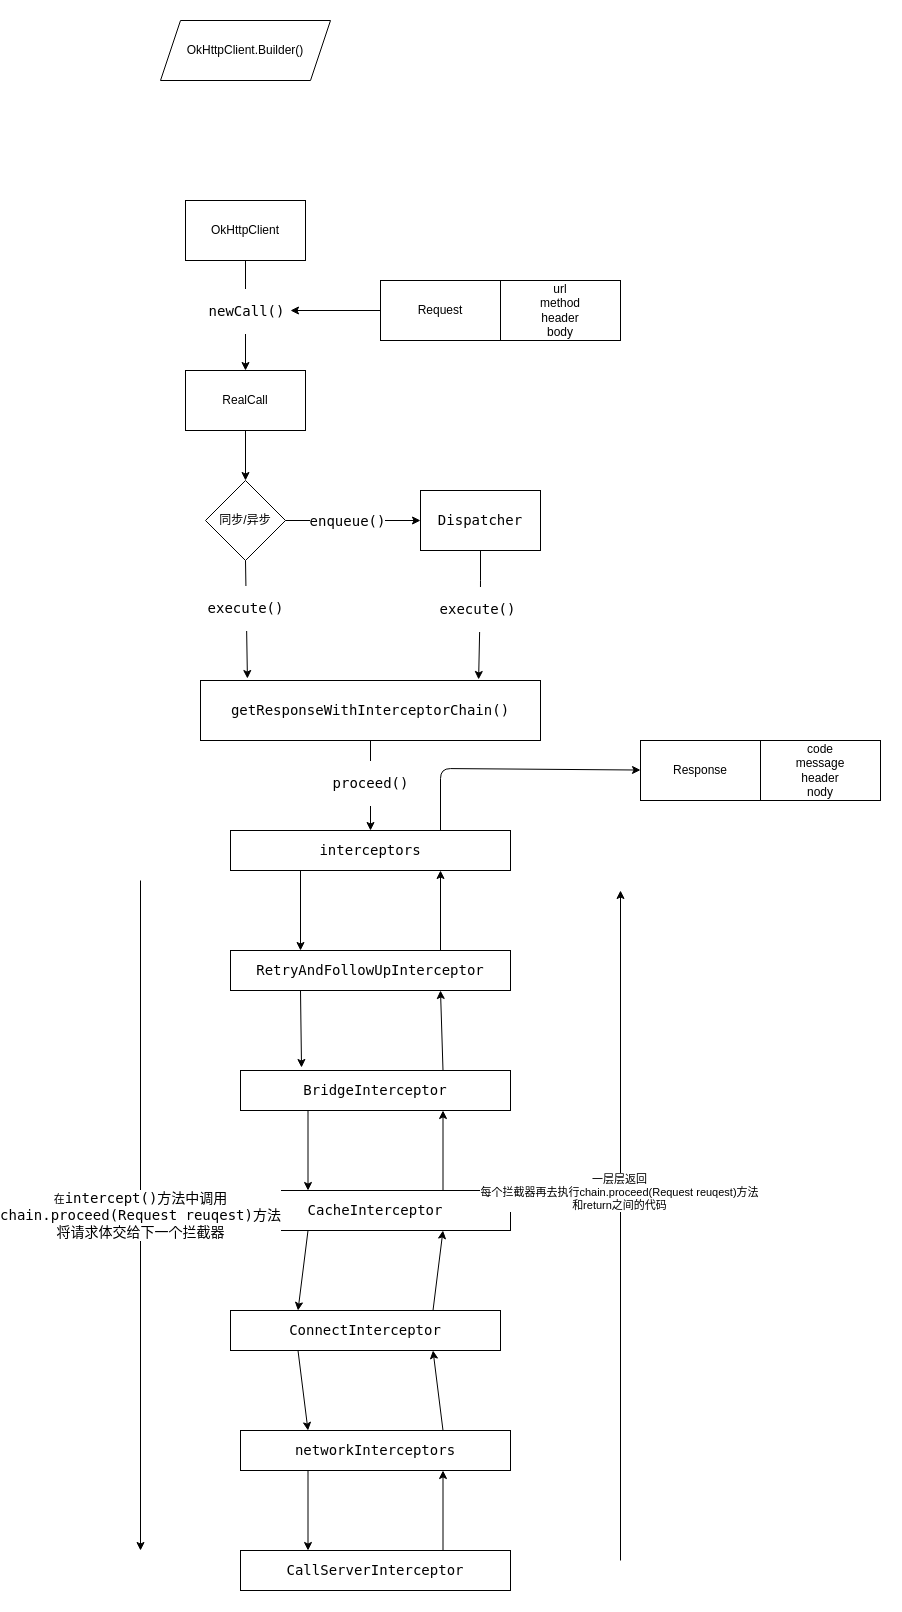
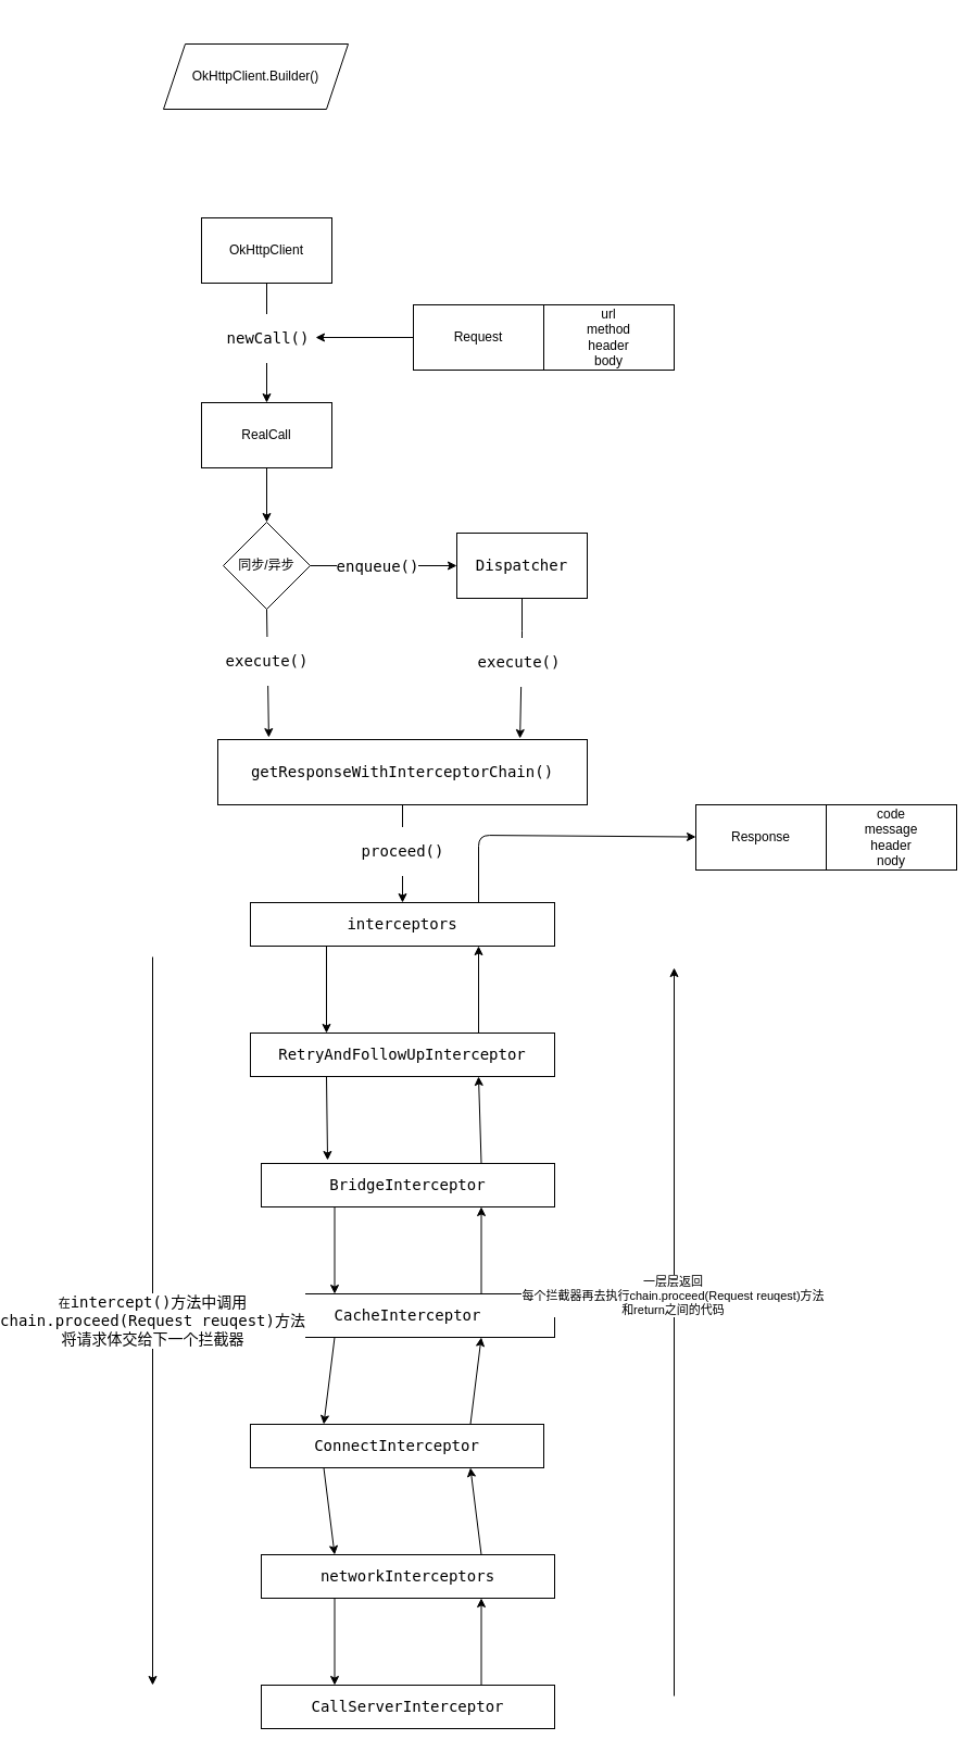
  <mxCell id="0" />
  <mxCell id="1" parent="0" />
- <mxCell id="2" value="&lt;span&gt;&lt;span&gt;&lt;/span&gt;&lt;/span&gt;&lt;span&gt;OkHttpClient&lt;/span&gt;&lt;span&gt;.&lt;/span&gt;&lt;span&gt;Builder&lt;/span&gt;&lt;span&gt;(&lt;/span&gt;&lt;span&gt;)&lt;/span&gt;" style="shape=parallelogram;perimeter=parallelogramPerimeter;whiteSpace=wrap;html=1;fixedSize=1;" vertex="1" parent="1"><mxGeometry x="40" y="20" width="170" height="60" as="geometry" /></mxCell>
+ <mxCell id="2" value="&lt;span&gt;&lt;span&gt;&lt;/span&gt;&lt;/span&gt;&lt;span&gt;OkHttpClient&lt;/span&gt;&lt;span&gt;.&lt;/span&gt;&lt;span&gt;Builder&lt;/span&gt;&lt;span&gt;(&lt;/span&gt;&lt;span&gt;)&lt;/span&gt;" style="shape=parallelogram;perimeter=parallelogramPerimeter;whiteSpace=wrap;html=1;fixedSize=1;" vertex="1" parent="1"><mxGeometry x="30" y="40" width="170" height="60" as="geometry" /></mxCell>
  <mxCell id="3" value="&lt;span&gt;OkHttpClient&lt;/span&gt;" style="rounded=0;whiteSpace=wrap;html=1;" vertex="1" parent="1"><mxGeometry x="65" y="200" width="120" height="60" as="geometry" /></mxCell>
  <mxCell id="4" value="Request" style="rounded=0;whiteSpace=wrap;html=1;" vertex="1" parent="1"><mxGeometry x="260" y="280" width="120" height="60" as="geometry" /></mxCell>
  <mxCell id="5" value="url&lt;br&gt;method&lt;br&gt;header&lt;br&gt;body&lt;br&gt;" style="rounded=0;whiteSpace=wrap;html=1;" vertex="1" parent="1"><mxGeometry x="380" y="280" width="120" height="60" as="geometry" /></mxCell>
  <mxCell id="6" value="RealCall" style="rounded=0;whiteSpace=wrap;html=1;" vertex="1" parent="1"><mxGeometry x="65" y="370" width="120" height="60" as="geometry" /></mxCell>
  <mxCell id="7" value="" style="endArrow=classic;html=1;exitX=0.5;exitY=1;exitDx=0;exitDy=0;entryX=0.5;entryY=0;entryDx=0;entryDy=0;" edge="1" parent="1" source="3" target="6"><mxGeometry width="50" height="50" relative="1" as="geometry"><mxPoint x="570" y="400" as="sourcePoint" /><mxPoint x="620" y="350" as="targetPoint" /></mxGeometry></mxCell>
  <mxCell id="8" value="&lt;pre style=&quot;font-family: &amp;#34;jetbrains mono&amp;#34; , monospace ; font-size: 10.5pt&quot;&gt;&lt;span style=&quot;background-color: rgb(255 , 255 , 255)&quot;&gt;newCall()&lt;/span&gt;&lt;/pre&gt;" style="edgeLabel;html=1;align=center;verticalAlign=middle;resizable=0;points=[];rotation=0;labelBorderColor=none;" vertex="1" connectable="0" parent="7"><mxGeometry x="-0.018" y="2" relative="1" as="geometry"><mxPoint x="-2" y="-4" as="offset" /></mxGeometry></mxCell>
  <mxCell id="9" value="" style="endArrow=classic;html=1;exitX=0;exitY=0.5;exitDx=0;exitDy=0;" edge="1" parent="1" source="4"><mxGeometry width="50" height="50" relative="1" as="geometry"><mxPoint x="570" y="400" as="sourcePoint" /><mxPoint x="170" y="310" as="targetPoint" /></mxGeometry></mxCell>
  <mxCell id="10" value="" style="endArrow=classic;html=1;exitX=0.5;exitY=1;exitDx=0;exitDy=0;" edge="1" parent="1" source="6"><mxGeometry width="50" height="50" relative="1" as="geometry"><mxPoint x="570" y="370" as="sourcePoint" /><mxPoint x="125" y="480" as="targetPoint" /></mxGeometry></mxCell>
  <mxCell id="11" value="同步/异步" style="rhombus;whiteSpace=wrap;html=1;" vertex="1" parent="1"><mxGeometry x="85" y="480" width="80" height="80" as="geometry" /></mxCell>
  <mxCell id="12" value="" style="endArrow=classic;html=1;exitX=1;exitY=0.5;exitDx=0;exitDy=0;entryX=0;entryY=0.5;entryDx=0;entryDy=0;" edge="1" parent="1" source="11" target="16"><mxGeometry width="50" height="50" relative="1" as="geometry"><mxPoint x="570" y="510" as="sourcePoint" /><mxPoint x="260" y="520" as="targetPoint" /></mxGeometry></mxCell>
  <mxCell id="13" value="&lt;pre style=&quot;font-family: &amp;#34;jetbrains mono&amp;#34; , monospace ; font-size: 10.5pt&quot;&gt;&lt;span style=&quot;background-color: rgb(255 , 255 , 255)&quot;&gt;enqueue()&lt;/span&gt;&lt;/pre&gt;" style="edgeLabel;html=1;align=center;verticalAlign=middle;resizable=0;points=[];" vertex="1" connectable="0" parent="12"><mxGeometry x="-0.095" relative="1" as="geometry"><mxPoint as="offset" /></mxGeometry></mxCell>
  <mxCell id="14" value="" style="endArrow=classic;html=1;exitX=0.5;exitY=1;exitDx=0;exitDy=0;entryX=0.138;entryY=-0.033;entryDx=0;entryDy=0;entryPerimeter=0;" edge="1" parent="1" source="11" target="19"><mxGeometry width="50" height="50" relative="1" as="geometry"><mxPoint x="570" y="510" as="sourcePoint" /><mxPoint x="125" y="660" as="targetPoint" /></mxGeometry></mxCell>
  <mxCell id="15" value="&lt;pre style=&quot;font-family: &amp;#34;jetbrains mono&amp;#34; , monospace ; font-size: 10.5pt&quot;&gt;&lt;span style=&quot;background-color: rgb(255 , 255 , 255)&quot;&gt;execute()&lt;/span&gt;&lt;/pre&gt;" style="edgeLabel;html=1;align=center;verticalAlign=middle;resizable=0;points=[];" vertex="1" connectable="0" parent="14"><mxGeometry x="-0.2" y="-1" relative="1" as="geometry"><mxPoint as="offset" /></mxGeometry></mxCell>
  <mxCell id="16" value="&lt;pre style=&quot;font-family: &amp;#34;jetbrains mono&amp;#34; , monospace ; font-size: 10.5pt&quot;&gt;&lt;span style=&quot;background-color: rgb(255 , 255 , 255)&quot;&gt;Dispatcher&lt;/span&gt;&lt;/pre&gt;" style="rounded=0;whiteSpace=wrap;html=1;" vertex="1" parent="1"><mxGeometry x="300" y="490" width="120" height="60" as="geometry" /></mxCell>
  <mxCell id="17" value="" style="endArrow=classic;html=1;exitX=0.5;exitY=1;exitDx=0;exitDy=0;entryX=0.818;entryY=-0.017;entryDx=0;entryDy=0;entryPerimeter=0;" edge="1" parent="1" source="16" target="19"><mxGeometry width="50" height="50" relative="1" as="geometry"><mxPoint x="570" y="450" as="sourcePoint" /><mxPoint x="360" y="660" as="targetPoint" /><Array as="points"><mxPoint x="360" y="590" /></Array></mxGeometry></mxCell>
  <mxCell id="18" value="&lt;pre style=&quot;font-family: &amp;#34;jetbrains mono&amp;#34; , monospace ; font-size: 10.5pt&quot;&gt;execute()&lt;/pre&gt;" style="edgeLabel;html=1;align=center;verticalAlign=middle;resizable=0;points=[];" vertex="1" connectable="0" parent="17"><mxGeometry x="-0.091" y="-3" relative="1" as="geometry"><mxPoint as="offset" /></mxGeometry></mxCell>
  <mxCell id="19" value="&lt;pre style=&quot;font-family: &amp;#34;jetbrains mono&amp;#34; , monospace ; font-size: 10.5pt&quot;&gt;&lt;span style=&quot;background-color: rgb(255 , 255 , 255)&quot;&gt;getResponseWithInterceptorChain()&lt;/span&gt;&lt;/pre&gt;" style="rounded=0;whiteSpace=wrap;html=1;" vertex="1" parent="1"><mxGeometry x="80" y="680" width="340" height="60" as="geometry" /></mxCell>
  <mxCell id="20" value="&lt;pre style=&quot;font-family: &amp;#34;jetbrains mono&amp;#34; , monospace ; font-size: 10.5pt&quot;&gt;&lt;span style=&quot;background-color: rgb(255 , 255 , 255)&quot;&gt;RetryAndFollowUpInterceptor&lt;/span&gt;&lt;/pre&gt;" style="rounded=0;whiteSpace=wrap;html=1;" vertex="1" parent="1"><mxGeometry x="110" y="950" width="280" height="40" as="geometry" /></mxCell>
  <mxCell id="21" value="&lt;pre style=&quot;font-family: &amp;#34;jetbrains mono&amp;#34; , monospace ; font-size: 10.5pt&quot;&gt;&lt;span style=&quot;background-color: rgb(255 , 255 , 255)&quot;&gt;interceptors&lt;/span&gt;&lt;/pre&gt;" style="rounded=0;whiteSpace=wrap;html=1;" vertex="1" parent="1"><mxGeometry x="110" y="830" width="280" height="40" as="geometry" /></mxCell>
  <mxCell id="22" value="&lt;pre style=&quot;font-family: &amp;#34;jetbrains mono&amp;#34; , monospace ; font-size: 10.5pt&quot;&gt;&lt;span style=&quot;background-color: rgb(255 , 255 , 255)&quot;&gt;BridgeInterceptor&lt;/span&gt;&lt;/pre&gt;" style="rounded=0;whiteSpace=wrap;html=1;" vertex="1" parent="1"><mxGeometry x="120" y="1070" width="270" height="40" as="geometry" /></mxCell>
  <mxCell id="23" value="&lt;pre style=&quot;font-family: &amp;#34;jetbrains mono&amp;#34; , monospace ; font-size: 10.5pt&quot;&gt;&lt;span style=&quot;background-color: rgb(255 , 255 , 255)&quot;&gt;CacheInterceptor&lt;/span&gt;&lt;/pre&gt;" style="rounded=0;whiteSpace=wrap;html=1;" vertex="1" parent="1"><mxGeometry x="120" y="1190" width="270" height="40" as="geometry" /></mxCell>
  <mxCell id="24" value="&lt;pre style=&quot;font-family: &amp;#34;jetbrains mono&amp;#34; , monospace ; font-size: 10.5pt&quot;&gt;&lt;span style=&quot;background-color: rgb(255 , 255 , 255)&quot;&gt;ConnectInterceptor&lt;/span&gt;&lt;/pre&gt;" style="rounded=0;whiteSpace=wrap;html=1;" vertex="1" parent="1"><mxGeometry x="110" y="1310" width="270" height="40" as="geometry" /></mxCell>
  <mxCell id="25" value="&lt;pre style=&quot;font-family: &amp;#34;jetbrains mono&amp;#34; , monospace ; font-size: 10.5pt&quot;&gt;&lt;span style=&quot;background-color: rgb(255 , 255 , 255)&quot;&gt;networkInterceptors&lt;/span&gt;&lt;/pre&gt;" style="rounded=0;whiteSpace=wrap;html=1;" vertex="1" parent="1"><mxGeometry x="120" y="1430" width="270" height="40" as="geometry" /></mxCell>
  <mxCell id="26" value="&lt;pre style=&quot;font-family: &amp;#34;jetbrains mono&amp;#34; , monospace ; font-size: 10.5pt&quot;&gt;&lt;span style=&quot;background-color: rgb(255 , 255 , 255)&quot;&gt;CallServerInterceptor&lt;/span&gt;&lt;/pre&gt;" style="rounded=0;whiteSpace=wrap;html=1;" vertex="1" parent="1"><mxGeometry x="120" y="1550" width="270" height="40" as="geometry" /></mxCell>
  <mxCell id="27" value="" style="endArrow=classic;html=1;exitX=0.5;exitY=1;exitDx=0;exitDy=0;entryX=0.5;entryY=0;entryDx=0;entryDy=0;" edge="1" parent="1" source="19" target="21"><mxGeometry width="50" height="50" relative="1" as="geometry"><mxPoint x="570" y="1030" as="sourcePoint" /><mxPoint x="250" y="850" as="targetPoint" /></mxGeometry></mxCell>
  <mxCell id="28" value="&lt;pre style=&quot;font-family: &amp;#34;jetbrains mono&amp;#34; , monospace ; font-size: 10.5pt&quot;&gt;&lt;span style=&quot;background-color: rgb(255 , 255 , 255)&quot;&gt;proceed()&lt;/span&gt;&lt;/pre&gt;" style="edgeLabel;html=1;align=center;verticalAlign=middle;resizable=0;points=[];" vertex="1" connectable="0" parent="27"><mxGeometry x="-0.073" y="-1" relative="1" as="geometry"><mxPoint as="offset" /></mxGeometry></mxCell>
  <mxCell id="29" value="" style="endArrow=classic;html=1;exitX=0.25;exitY=1;exitDx=0;exitDy=0;entryX=0.25;entryY=0;entryDx=0;entryDy=0;" edge="1" parent="1" source="21" target="20"><mxGeometry width="50" height="50" relative="1" as="geometry"><mxPoint x="570" y="1200" as="sourcePoint" /><mxPoint x="620" y="1150" as="targetPoint" /></mxGeometry></mxCell>
  <mxCell id="30" value="" style="endArrow=classic;html=1;exitX=0.25;exitY=1;exitDx=0;exitDy=0;entryX=0.226;entryY=-0.075;entryDx=0;entryDy=0;entryPerimeter=0;" edge="1" parent="1" source="20" target="22"><mxGeometry width="50" height="50" relative="1" as="geometry"><mxPoint x="170" y="1000" as="sourcePoint" /><mxPoint x="170" y="1060" as="targetPoint" /></mxGeometry></mxCell>
  <mxCell id="31" value="" style="endArrow=classic;html=1;exitX=0.25;exitY=1;exitDx=0;exitDy=0;entryX=0.25;entryY=0;entryDx=0;entryDy=0;" edge="1" parent="1" source="22" target="23"><mxGeometry width="50" height="50" relative="1" as="geometry"><mxPoint x="500" y="1110" as="sourcePoint" /><mxPoint x="500" y="1170" as="targetPoint" /></mxGeometry></mxCell>
  <mxCell id="32" value="" style="endArrow=classic;html=1;exitX=0.25;exitY=1;exitDx=0;exitDy=0;entryX=0.25;entryY=0;entryDx=0;entryDy=0;" edge="1" parent="1" source="23" target="24"><mxGeometry width="50" height="50" relative="1" as="geometry"><mxPoint x="480" y="1220" as="sourcePoint" /><mxPoint x="480" y="1280" as="targetPoint" /></mxGeometry></mxCell>
  <mxCell id="33" value="" style="endArrow=classic;html=1;exitX=0.25;exitY=1;exitDx=0;exitDy=0;entryX=0.25;entryY=0;entryDx=0;entryDy=0;" edge="1" parent="1" source="24" target="25"><mxGeometry width="50" height="50" relative="1" as="geometry"><mxPoint x="170" y="1119" as="sourcePoint" /><mxPoint x="170" y="1179" as="targetPoint" /></mxGeometry></mxCell>
  <mxCell id="34" value="" style="endArrow=classic;html=1;exitX=0.25;exitY=1;exitDx=0;exitDy=0;entryX=0.25;entryY=0;entryDx=0;entryDy=0;" edge="1" parent="1" source="25" target="26"><mxGeometry width="50" height="50" relative="1" as="geometry"><mxPoint x="50" y="1470" as="sourcePoint" /><mxPoint x="50" y="1530" as="targetPoint" /></mxGeometry></mxCell>
  <mxCell id="35" value="&lt;span style=&quot;background-color: rgb(255 , 255 , 255)&quot;&gt;在&lt;span style=&quot;font-family: &amp;#34;jetbrains mono&amp;#34; , monospace ; font-size: 10.5pt&quot;&gt;intercept()方法中调用&lt;br&gt;chain.proceed(Request reuqest)方法&lt;br&gt;将请求体交给下一个拦截器&lt;/span&gt;&lt;/span&gt;" style="endArrow=classic;html=1;" edge="1" parent="1"><mxGeometry width="50" height="50" relative="1" as="geometry"><mxPoint x="20" y="880" as="sourcePoint" /><mxPoint x="20" y="1550" as="targetPoint" /></mxGeometry></mxCell>
  <mxCell id="36" value="" style="endArrow=classic;html=1;exitX=0.75;exitY=0;exitDx=0;exitDy=0;entryX=0.75;entryY=1;entryDx=0;entryDy=0;" edge="1" parent="1" source="26" target="25"><mxGeometry width="50" height="50" relative="1" as="geometry"><mxPoint x="470" y="1220" as="sourcePoint" /><mxPoint x="520" y="1170" as="targetPoint" /></mxGeometry></mxCell>
  <mxCell id="37" value="" style="endArrow=classic;html=1;exitX=0.75;exitY=0;exitDx=0;exitDy=0;entryX=0.75;entryY=1;entryDx=0;entryDy=0;" edge="1" parent="1" source="25" target="24"><mxGeometry width="50" height="50" relative="1" as="geometry"><mxPoint x="460" y="1420" as="sourcePoint" /><mxPoint x="460" y="1340" as="targetPoint" /></mxGeometry></mxCell>
  <mxCell id="38" value="" style="endArrow=classic;html=1;exitX=0.75;exitY=0;exitDx=0;exitDy=0;entryX=0.75;entryY=1;entryDx=0;entryDy=0;" edge="1" parent="1" source="24" target="23"><mxGeometry width="50" height="50" relative="1" as="geometry"><mxPoint x="319.5" y="1310" as="sourcePoint" /><mxPoint x="319.5" y="1230" as="targetPoint" /></mxGeometry></mxCell>
  <mxCell id="39" value="" style="endArrow=classic;html=1;exitX=0.75;exitY=0;exitDx=0;exitDy=0;entryX=0.75;entryY=1;entryDx=0;entryDy=0;" edge="1" parent="1" source="23" target="22"><mxGeometry width="50" height="50" relative="1" as="geometry"><mxPoint x="430" y="1180" as="sourcePoint" /><mxPoint x="460.5" y="1100" as="targetPoint" /></mxGeometry></mxCell>
  <mxCell id="40" value="" style="endArrow=classic;html=1;exitX=0.75;exitY=0;exitDx=0;exitDy=0;entryX=0.75;entryY=1;entryDx=0;entryDy=0;" edge="1" parent="1" source="22" target="20"><mxGeometry width="50" height="50" relative="1" as="geometry"><mxPoint x="320" y="1070" as="sourcePoint" /><mxPoint x="390" y="1020" as="targetPoint" /></mxGeometry></mxCell>
  <mxCell id="41" value="" style="endArrow=classic;html=1;entryX=0.75;entryY=1;entryDx=0;entryDy=0;exitX=0.75;exitY=0;exitDx=0;exitDy=0;" edge="1" parent="1" source="20" target="21"><mxGeometry width="50" height="50" relative="1" as="geometry"><mxPoint x="342.5" y="1210" as="sourcePoint" /><mxPoint x="342.5" y="1130" as="targetPoint" /></mxGeometry></mxCell>
  <mxCell id="42" value="" style="endArrow=classic;html=1;" edge="1" parent="1"><mxGeometry width="50" height="50" relative="1" as="geometry"><mxPoint x="500" y="1560" as="sourcePoint" /><mxPoint x="500" y="890" as="targetPoint" /></mxGeometry></mxCell>
  <mxCell id="43" value="一层层返回&lt;br&gt;每个拦截器再去执行chain.proceed(Request reuqest)方法&lt;br&gt;和return之间的代码" style="edgeLabel;html=1;align=center;verticalAlign=middle;resizable=0;points=[];" vertex="1" connectable="0" parent="42"><mxGeometry x="0.102" y="2" relative="1" as="geometry"><mxPoint as="offset" /></mxGeometry></mxCell>
  <mxCell id="44" value="" style="endArrow=classic;html=1;exitX=0.75;exitY=0;exitDx=0;exitDy=0;" edge="1" parent="1" source="21" target="46"><mxGeometry width="50" height="50" relative="1" as="geometry"><mxPoint x="350" y="790" as="sourcePoint" /><mxPoint x="580" y="850" as="targetPoint" /><Array as="points"><mxPoint x="320" y="768" /></Array></mxGeometry></mxCell>
  <mxCell id="45" value="" style="group" vertex="1" connectable="0" parent="1"><mxGeometry x="520" y="740" width="240" height="60" as="geometry" /></mxCell>
  <mxCell id="46" value="Response" style="rounded=0;whiteSpace=wrap;html=1;" vertex="1" parent="45"><mxGeometry width="120" height="60" as="geometry" /></mxCell>
  <mxCell id="47" value="code&lt;br&gt;message&lt;br&gt;header&lt;br&gt;nody" style="rounded=0;whiteSpace=wrap;html=1;" vertex="1" parent="45"><mxGeometry x="120" width="120" height="60" as="geometry" /></mxCell>
